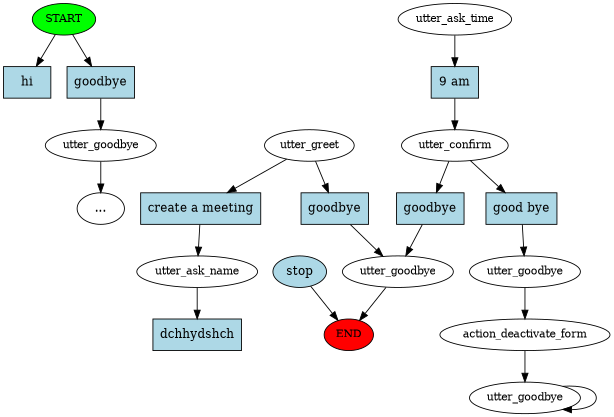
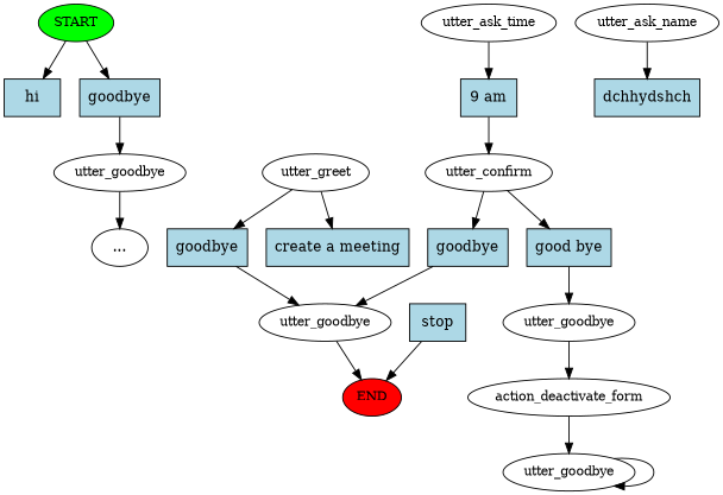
  digraph {
    node [fontsize=12 style=filled]
    n1 [fillcolor=green label=START]
    n2 [fillcolor=lightblue label=hi shape=rect fontsize=""]
    n3 [fillcolor=lightblue label=goodbye shape=rect fontsize=""]
    n4 [label=utter_goodbye style=""]
    n5 [fillcolor=red label=END]
    n6 [label=utter_greet style=""]
    n7 [fillcolor=lightblue label=goodbye shape=rect fontsize=""]
    n8 [fillcolor=lightblue label="create a meeting" shape=rect fontsize=""]
    n9 [label=utter_goodbye style=""]
    n10 [label=utter_ask_name style=""]
    n11 [label="..." fontsize="" style=""]
    n12 [fillcolor=lightblue label=dchhydshch shape=rect fontsize=""]
    n13 [label=utter_ask_time style=""]
    n14 [fillcolor=lightblue label="9 am" shape=rect fontsize=""]
    n15 [label=utter_confirm style=""]
-   n16 [fillcolor=lightblue label=stop shape=ellipse fontsize=""]
+   n16 [fillcolor=lightblue label=stop shape=rect fontsize=""]
    n17 [fillcolor=lightblue label=goodbye shape=rect fontsize=""]
    n18 [fillcolor=lightblue label="good bye" shape=rect fontsize=""]
    n19 [label=utter_goodbye style=""]
    n20 [label=action_deactivate_form style=""]
    n21 [label=utter_goodbye style=""]
    n1 -> n2
    n1 -> n3
    n3 -> n4
    n4 -> n11
    n6 -> n7
    n6 -> n8
    n7 -> n9
-   n8 -> n10
    n9 -> n5
    n10 -> n12
    n13 -> n14
    n14 -> n15
    n15 -> n17
    n15 -> n18
    n16 -> n5
    n17 -> n9
    n18 -> n19
    n19 -> n20
    n20 -> n21
    n21 -> n21
  }
